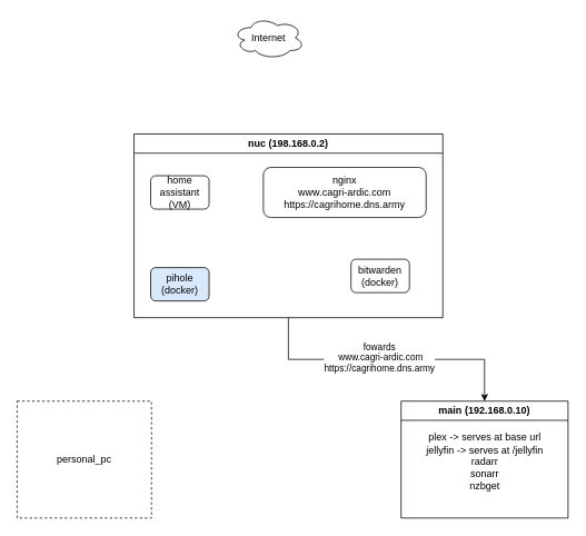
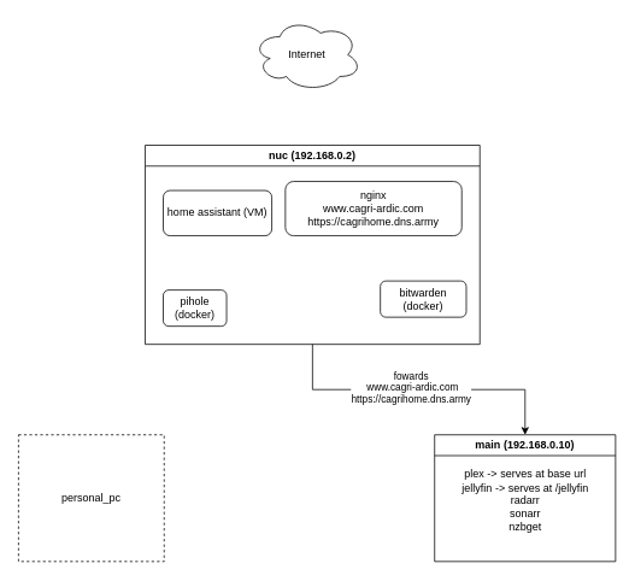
  <mxCell id="0" />
  <mxCell id="1" parent="0" />
- <mxCell id="2" value="Internet" style="ellipse;shape=cloud;whiteSpace=wrap;html=1;" vertex="1" parent="1"><mxGeometry x="279" y="20" width="85" height="50" as="geometry" /></mxCell>
- <mxCell id="3" value="home assistant (VM)" style="rounded=1;whiteSpace=wrap;html=1;" vertex="1" parent="1"><mxGeometry x="180" y="210" width="70" height="40" as="geometry" /></mxCell>
+ <mxCell id="2" value="Internet" style="ellipse;shape=cloud;whiteSpace=wrap;html=1;" vertex="1" parent="1"><mxGeometry x="279" y="20" width="120" height="80" as="geometry" /></mxCell>
+ <mxCell id="3" value="home assistant (VM)" style="rounded=1;whiteSpace=wrap;html=1;" vertex="1" parent="1"><mxGeometry x="180" y="210" width="120" height="50" as="geometry" /></mxCell>
  <mxCell id="4" style="edgeStyle=orthogonalEdgeStyle;rounded=0;orthogonalLoop=1;jettySize=auto;html=1;entryX=0.5;entryY=0;entryDx=0;entryDy=0;" edge="1" parent="1" source="6" target="11"><mxGeometry relative="1" as="geometry"><mxPoint x="480" y="480" as="targetPoint" /></mxGeometry></mxCell>
  <mxCell id="5" value="fowards&lt;div&gt;&amp;nbsp;www.cagri-ardic.com&lt;/div&gt;&lt;div&gt;https://cagrihome.dns.army&lt;/div&gt;" style="edgeLabel;html=1;align=center;verticalAlign=middle;resizable=0;points=[];" vertex="1" connectable="0" parent="4"><mxGeometry x="-0.054" y="3" relative="1" as="geometry"><mxPoint as="offset" /></mxGeometry></mxCell>
- <mxCell id="6" value="nuc (198.168.0.2)" style="swimlane;whiteSpace=wrap;html=1;" vertex="1" parent="1"><mxGeometry x="160" y="160" width="370" height="220" as="geometry" /></mxCell>
+ <mxCell id="6" value="nuc (192.168.0.2)" style="swimlane;whiteSpace=wrap;html=1;" vertex="1" parent="1"><mxGeometry x="160" y="160" width="370" height="220" as="geometry" /></mxCell>
  <mxCell id="7" value="nginx&lt;div&gt;www.cagri-ardic.com&lt;/div&gt;&lt;div&gt;https://cagrihome.dns.army&lt;/div&gt;" style="rounded=1;whiteSpace=wrap;html=1;" vertex="1" parent="6"><mxGeometry x="155" y="40" width="195" height="60" as="geometry" /></mxCell>
- <mxCell id="8" value="bitwarden&lt;div&gt;(docker)&lt;/div&gt;" style="rounded=1;whiteSpace=wrap;html=1;" vertex="1" parent="6"><mxGeometry x="260" y="150" width="70" height="40" as="geometry" /></mxCell>
- <mxCell id="9" value="pihole (docker)" style="rounded=1;whiteSpace=wrap;html=1;fillColor=#dae8fc;" vertex="1" parent="6"><mxGeometry x="20" y="160" width="70" height="40" as="geometry" /></mxCell>
+ <mxCell id="8" value="bitwarden&lt;div&gt;(docker)&lt;/div&gt;" style="rounded=1;whiteSpace=wrap;html=1;" vertex="1" parent="6"><mxGeometry x="260" y="150" width="95" height="40" as="geometry" /></mxCell>
+ <mxCell id="9" value="pihole (docker)" style="rounded=1;whiteSpace=wrap;html=1;" vertex="1" parent="6"><mxGeometry x="20" y="160" width="70" height="40" as="geometry" /></mxCell>
  <mxCell id="10" value="personal_pc" style="rounded=0;whiteSpace=wrap;html=1;dashed=1;" vertex="1" parent="1"><mxGeometry x="20" y="480" width="161" height="140" as="geometry" /></mxCell>
  <mxCell id="11" value="main (192.168.0.10)" style="swimlane;whiteSpace=wrap;html=1;" vertex="1" parent="1"><mxGeometry x="480" y="480" width="200" height="140" as="geometry" /></mxCell>
  <mxCell id="12" value="plex -&amp;gt; serves at base url&lt;div&gt;jellyfin -&amp;gt; serves at /jellyfin&lt;/div&gt;&lt;div&gt;radarr&lt;/div&gt;&lt;div&gt;sonarr&lt;/div&gt;&lt;div&gt;nzbget&lt;/div&gt;&lt;div&gt;&lt;br&gt;&lt;/div&gt;" style="text;html=1;align=center;verticalAlign=middle;resizable=0;points=[];autosize=1;strokeColor=none;fillColor=none;" vertex="1" parent="11"><mxGeometry x="20" y="30" width="160" height="100" as="geometry" /></mxCell>
